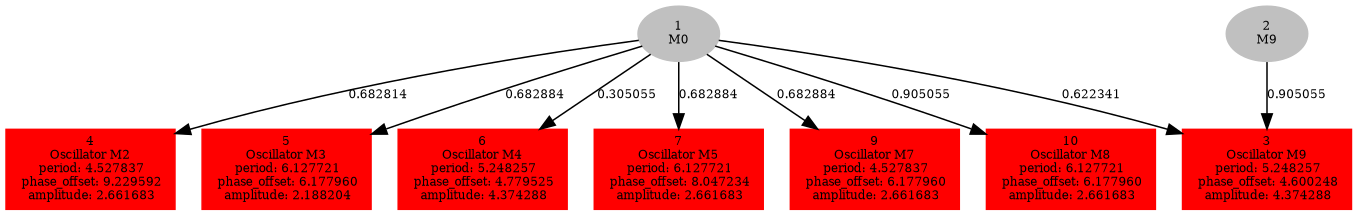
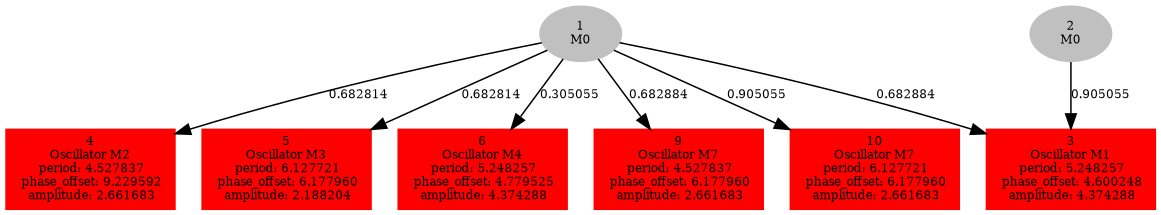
  digraph {
    forcelabels=true
    node [color=red fontsize=8 style=filled shape=box]
    edge [fontsize=8]
    n1 [color=grey label=<1<BR/>M0> shape=""]
-   n2 [label=<3<BR />Oscillator M9<BR /> period: 5.248257<BR /> phase_offset: 4.600248<BR /> amplitude: 4.374288>]
+   n2 [label=<3<BR />Oscillator M1<BR /> period: 5.248257<BR /> phase_offset: 4.600248<BR /> amplitude: 4.374288>]
    n3 [label=<4<BR />Oscillator M2<BR /> period: 4.527837<BR /> phase_offset: 9.229592<BR /> amplitude: 2.661683>]
    n4 [label=<5<BR />Oscillator M3<BR /> period: 6.127721<BR /> phase_offset: 6.177960<BR /> amplitude: 2.188204>]
    n5 [label=<6<BR />Oscillator M4<BR /> period: 5.248257<BR /> phase_offset: 4.779525<BR /> amplitude: 4.374288>]
-   n6 [label=<7<BR />Oscillator M5<BR /> period: 6.127721<BR /> phase_offset: 8.047234<BR /> amplitude: 2.661683>]
    n7 [label=<9<BR />Oscillator M7<BR /> period: 4.527837<BR /> phase_offset: 6.177960<BR /> amplitude: 2.661683>]
-   n8 [label=<10<BR />Oscillator M8<BR /> period: 6.127721<BR /> phase_offset: 6.177960<BR /> amplitude: 2.661683>]
-   n9 [color=grey label=<2<BR/>M9> shape=""]
-   n1 -> n2 [label="0.622341 "]
+   n8 [label=<10<BR />Oscillator M7<BR /> period: 6.127721<BR /> phase_offset: 6.177960<BR /> amplitude: 2.661683>]
+   n9 [color=grey label=<2<BR/>M0> shape=""]
+   n1 -> n2 [label="0.682884 "]
    n1 -> n3 [label="0.682814 "]
-   n1 -> n4 [label="0.682884 "]
+   n1 -> n4 [label="0.682814 "]
    n1 -> n5 [label="0.305055 "]
-   n1 -> n6 [label="0.682884 "]
    n1 -> n7 [label="0.682884 "]
    n1 -> n8 [label="0.905055 "]
    n9 -> n2 [label="0.905055 "]
  }
